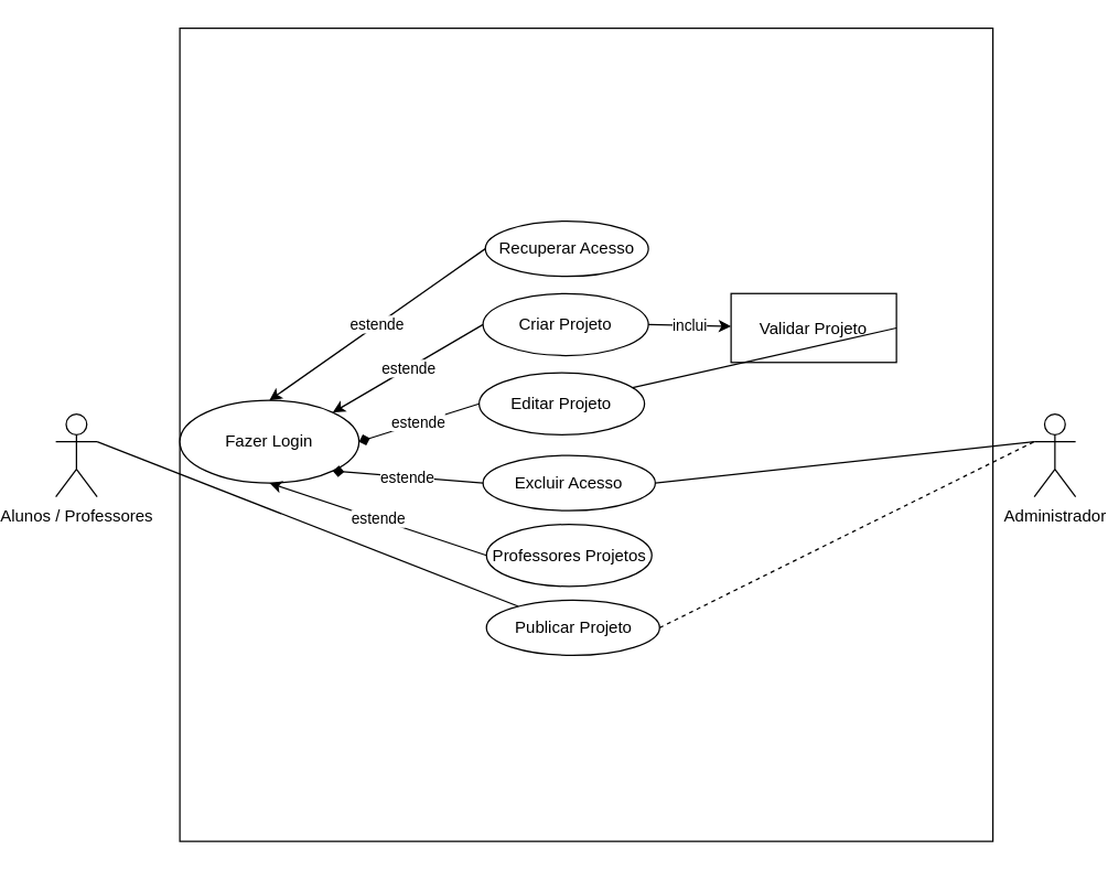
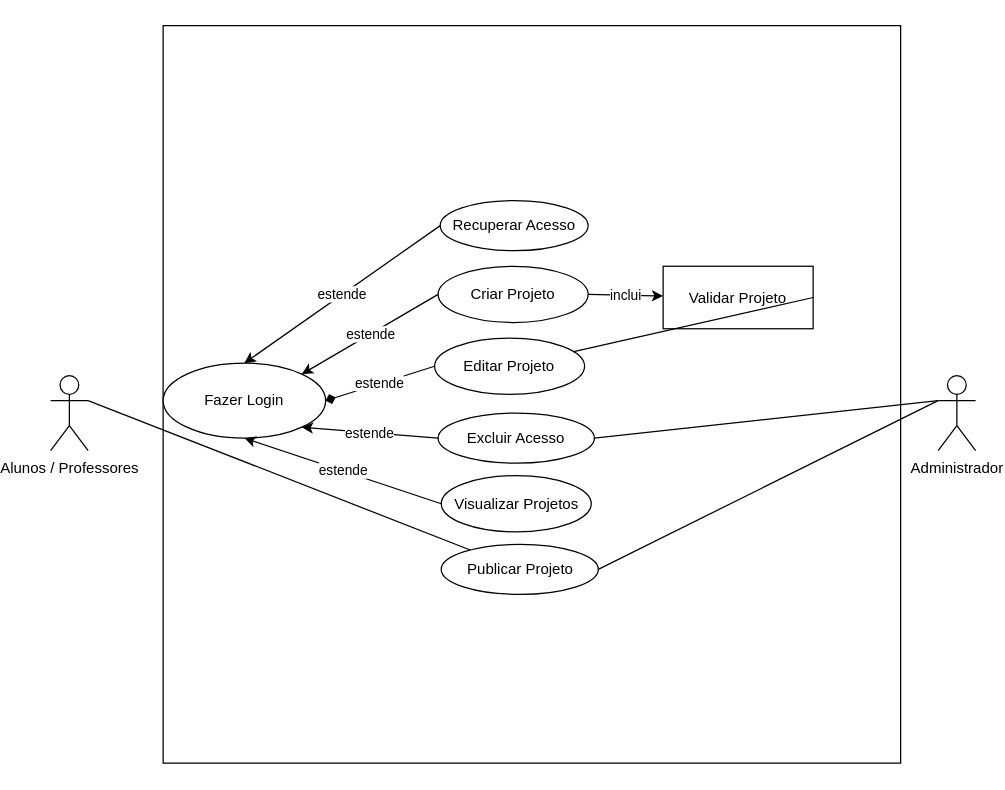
  <mxCell id="0" />
  <mxCell id="1" parent="0" />
  <mxCell id="2" value="" style="whiteSpace=wrap;html=1;aspect=fixed;" parent="1" vertex="1"><mxGeometry x="110" y="20" width="590" height="590" as="geometry" /></mxCell>
  <mxCell id="3" value="Alunos / Professores" style="shape=umlActor;verticalLabelPosition=bottom;verticalAlign=top;html=1;outlineConnect=0;" parent="1" vertex="1"><mxGeometry x="20" y="300" width="30" height="60" as="geometry" /></mxCell>
  <mxCell id="4" value="estende" style="endArrow=classic;html=1;exitX=0;exitY=0.5;exitDx=0;exitDy=0;entryX=1;entryY=0;entryDx=0;entryDy=0;" parent="1" source="7" target="10" edge="1"><mxGeometry width="50" height="50" relative="1" as="geometry"><mxPoint x="260" y="390" as="sourcePoint" /><mxPoint x="274.191" y="429.698" as="targetPoint" /></mxGeometry></mxCell>
  <mxCell id="5" value="Excluir Acesso" style="ellipse;whiteSpace=wrap;html=1;" parent="1" vertex="1"><mxGeometry x="330" y="330" width="125" height="40" as="geometry" /></mxCell>
  <mxCell id="6" value="Editar Projeto" style="ellipse;whiteSpace=wrap;html=1;" parent="1" vertex="1"><mxGeometry x="327.18" y="270" width="120" height="45" as="geometry" /></mxCell>
  <mxCell id="7" value="Criar Projeto" style="ellipse;whiteSpace=wrap;html=1;" parent="1" vertex="1"><mxGeometry x="330" y="212.5" width="120" height="45" as="geometry" /></mxCell>
  <mxCell id="8" value="Publicar Projeto" style="ellipse;whiteSpace=wrap;html=1;" parent="1" vertex="1"><mxGeometry x="332.5" y="435" width="125.63" height="40" as="geometry" /></mxCell>
  <mxCell id="9" value="" style="endArrow=none;html=1;exitX=1;exitY=0.333;exitDx=0;exitDy=0;exitPerimeter=0;" parent="1" source="3" target="8" edge="1"><mxGeometry width="50" height="50" relative="1" as="geometry"><mxPoint x="150" y="250" as="sourcePoint" /><mxPoint x="200" y="200" as="targetPoint" /></mxGeometry></mxCell>
  <mxCell id="10" value="Fazer Login" style="ellipse;whiteSpace=wrap;html=1;" parent="1" vertex="1"><mxGeometry x="110" y="290" width="130" height="60" as="geometry" /></mxCell>
  <mxCell id="11" value="Recuperar Acesso" style="ellipse;whiteSpace=wrap;html=1;" parent="1" vertex="1"><mxGeometry x="331.68" y="160" width="118.32" height="40" as="geometry" /></mxCell>
  <mxCell id="12" value="estende" style="endArrow=classic;html=1;exitX=0;exitY=0.5;exitDx=0;exitDy=0;entryX=0.5;entryY=0;entryDx=0;entryDy=0;" parent="1" source="11" target="10" edge="1"><mxGeometry relative="1" as="geometry"><mxPoint x="400" y="210" as="sourcePoint" /><mxPoint x="420" y="210" as="targetPoint" /></mxGeometry></mxCell>
  <mxCell id="13" value="Administrador" style="shape=umlActor;verticalLabelPosition=bottom;verticalAlign=top;html=1;outlineConnect=0;" parent="1" vertex="1"><mxGeometry x="730" y="300" width="30" height="60" as="geometry" /></mxCell>
  <mxCell id="14" value="Validar Projeto" style="whiteSpace=wrap;html=1;rounded=0;" parent="1" vertex="1"><mxGeometry x="510" y="212.5" width="120" height="50" as="geometry" /></mxCell>
  <mxCell id="15" value="inclui" style="endArrow=classic;html=1;exitX=1;exitY=0.5;exitDx=0;exitDy=0;" parent="1" source="7" target="14" edge="1"><mxGeometry width="50" height="50" relative="1" as="geometry"><mxPoint x="431" y="252.5" as="sourcePoint" /><mxPoint x="262.426" y="287.145" as="targetPoint" /></mxGeometry></mxCell>
  <mxCell id="16" value="" style="endArrow=none;html=1;exitX=1;exitY=0.5;exitDx=0;exitDy=0;" parent="1" source="14" target="6" edge="1"><mxGeometry width="50" height="50" relative="1" as="geometry"><mxPoint x="390" y="380" as="sourcePoint" /><mxPoint x="440" y="330" as="targetPoint" /></mxGeometry></mxCell>
  <mxCell id="17" value="" style="endArrow=none;html=1;exitX=1;exitY=0.5;exitDx=0;exitDy=0;entryX=0;entryY=0.333;entryDx=0;entryDy=0;entryPerimeter=0;" parent="1" source="5" target="13" edge="1"><mxGeometry width="50" height="50" relative="1" as="geometry"><mxPoint x="390" y="380" as="sourcePoint" /><mxPoint x="440" y="330" as="targetPoint" /></mxGeometry></mxCell>
- <mxCell id="18" value="" style="endArrow=none;html=1;entryX=0;entryY=0.333;entryDx=0;entryDy=0;entryPerimeter=0;exitX=1;exitY=0.5;exitDx=0;exitDy=0;dashed=1;" parent="1" source="8" target="13" edge="1"><mxGeometry width="50" height="50" relative="1" as="geometry"><mxPoint x="390" y="380" as="sourcePoint" /><mxPoint x="440" y="330" as="targetPoint" /></mxGeometry></mxCell>
- <mxCell id="19" value="Professores Projetos" style="ellipse;whiteSpace=wrap;html=1;" parent="1" vertex="1"><mxGeometry x="332.5" y="380" width="120" height="45" as="geometry" /></mxCell>
- <mxCell id="20" value="estende" style="endArrow=diamond;html=1;entryX=1;entryY=1;entryDx=0;entryDy=0;exitX=0;exitY=0.5;exitDx=0;exitDy=0;" parent="1" source="5" target="10" edge="1"><mxGeometry width="50" height="50" relative="1" as="geometry"><mxPoint x="320" y="350" as="sourcePoint" /><mxPoint x="230.962" y="308.787" as="targetPoint" /></mxGeometry></mxCell>
+ <mxCell id="18" value="" style="endArrow=none;html=1;entryX=0;entryY=0.333;entryDx=0;entryDy=0;entryPerimeter=0;exitX=1;exitY=0.5;exitDx=0;exitDy=0;" parent="1" source="8" target="13" edge="1"><mxGeometry width="50" height="50" relative="1" as="geometry"><mxPoint x="390" y="380" as="sourcePoint" /><mxPoint x="440" y="330" as="targetPoint" /></mxGeometry></mxCell>
+ <mxCell id="19" value="Visualizar Projetos" style="ellipse;whiteSpace=wrap;html=1;" parent="1" vertex="1"><mxGeometry x="332.5" y="380" width="120" height="45" as="geometry" /></mxCell>
+ <mxCell id="20" value="estende" style="endArrow=classic;html=1;entryX=1;entryY=1;entryDx=0;entryDy=0;exitX=0;exitY=0.5;exitDx=0;exitDy=0;" parent="1" source="5" target="10" edge="1"><mxGeometry width="50" height="50" relative="1" as="geometry"><mxPoint x="320" y="350" as="sourcePoint" /><mxPoint x="230.962" y="308.787" as="targetPoint" /></mxGeometry></mxCell>
  <mxCell id="21" value="estende" style="endArrow=diamond;html=1;exitX=0;exitY=0.5;exitDx=0;exitDy=0;entryX=1;entryY=0.5;entryDx=0;entryDy=0;" parent="1" source="6" target="10" edge="1"><mxGeometry width="50" height="50" relative="1" as="geometry"><mxPoint x="345" y="257.5" as="sourcePoint" /><mxPoint x="240.962" y="318.787" as="targetPoint" /></mxGeometry></mxCell>
  <mxCell id="22" value="estende" style="endArrow=classic;html=1;entryX=0.5;entryY=1;entryDx=0;entryDy=0;exitX=0;exitY=0.5;exitDx=0;exitDy=0;" parent="1" source="19" target="10" edge="1"><mxGeometry width="50" height="50" relative="1" as="geometry"><mxPoint x="289.04" y="388.79" as="sourcePoint" /><mxPoint x="190.002" y="380.003" as="targetPoint" /></mxGeometry></mxCell>
